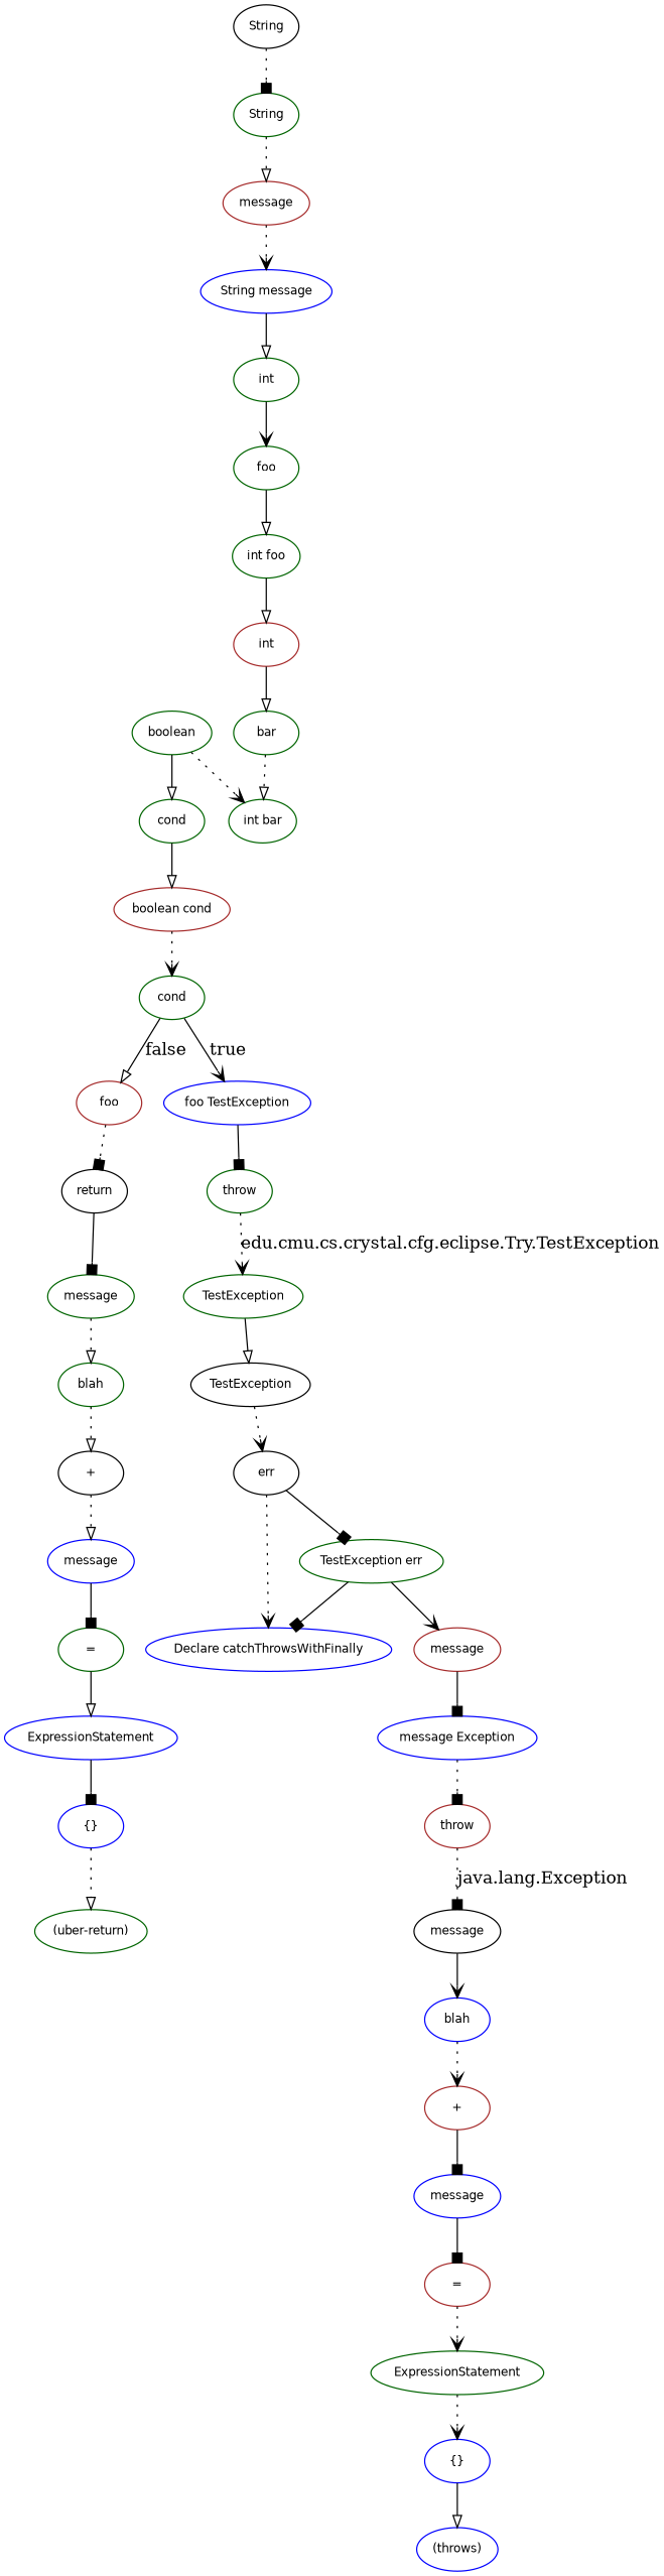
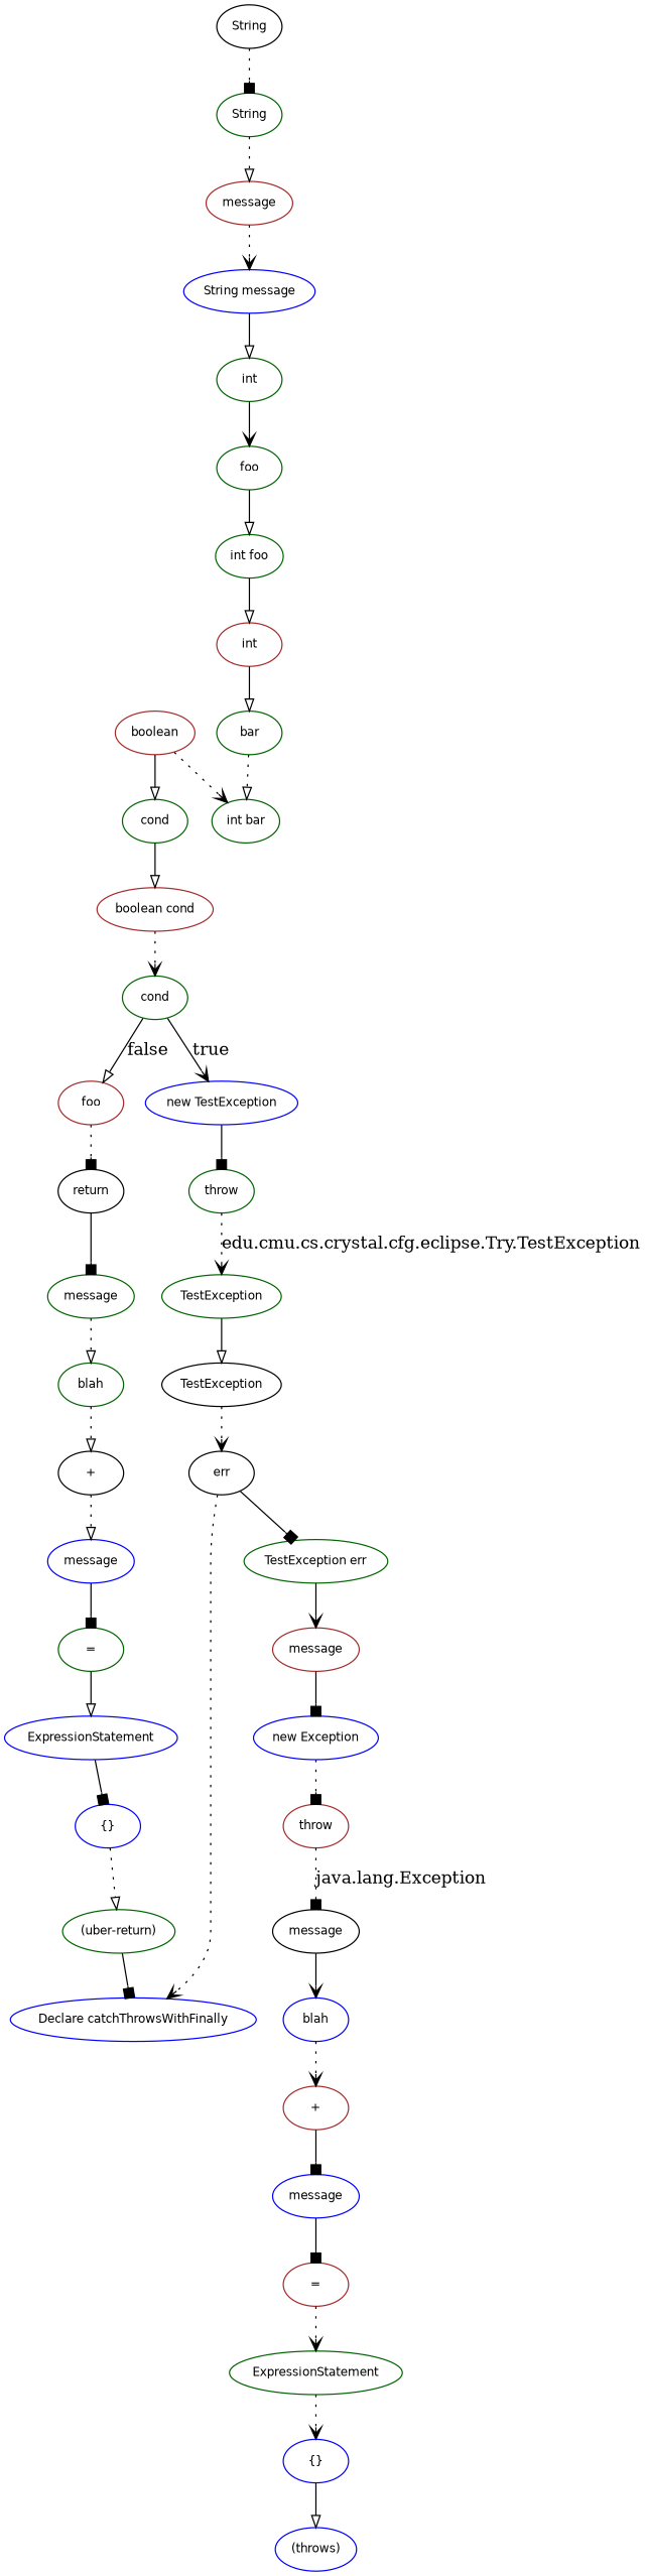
  digraph {
    node [color=darkgreen fontname=Helvetica fontsize=10]
    edge [arrowhead=onormal style=solid]
    n1 [color=black label=err]
    n2 [label="TestException err"]
    n3 [color=blue label="Declare catchThrowsWithFinally"]
    n4 [color=brown label=message]
    n5 [label=TestException]
    n6 [color=black label=TestException]
    n7 [color=blue label="{}"]
    n8 [label="(uber-return)"]
    n9 [color=blue label=ExpressionStatement]
-   n10 [color=blue label="message Exception"]
+   n10 [color=blue label="new Exception"]
    n11 [label="="]
    n12 [color=blue label=message]
    n13 [color=black label="+"]
    n14 [label=blah]
    n15 [label=message]
    n16 [color=brown label=foo]
    n17 [color=black label=return]
    n18 [label=int]
    n19 [label=foo]
    n20 [label="int foo"]
    n21 [color=brown label=int]
    n22 [label=bar]
    n23 [color=brown label=message]
    n24 [color=blue label="String message"]
    n25 [color=black label=String]
    n26 [label=String]
    n27 [label=cond]
    n28 [color=brown label="boolean cond"]
    n29 [label=cond]
-   n30 [color=blue label="foo TestException"]
+   n30 [color=blue label="new TestException"]
    n31 [label=throw]
-   n32 [label=boolean]
+   n32 [color=brown label=boolean]
    n33 [label="int bar"]
    n34 [color=blue label="(throws)"]
    n35 [color=blue label="{}"]
    n36 [label=ExpressionStatement]
    n37 [color=brown label="="]
    n38 [color=blue label=message]
    n39 [color=brown label="+"]
    n40 [color=blue label=blah]
    n41 [color=black label=message]
    n42 [color=brown label=throw]
    n1 -> n2 [arrowhead=box]
    n1 -> n3 [arrowhead=vee style=dotted]
    n2 -> n4 [arrowhead=vee]
    n4 -> n10 [arrowhead=box]
    n5 -> n6
    n6 -> n1 [arrowhead=vee style=dotted]
    n7 -> n8 [style=dotted]
-   n2 -> n3 [arrowhead=box]
+   n8 -> n3 [arrowhead=box]
    n9 -> n7 [arrowhead=box]
    n10 -> n42 [arrowhead=box style=dotted]
    n11 -> n9
    n12 -> n11 [arrowhead=box]
    n13 -> n12 [style=dotted]
    n14 -> n13 [style=dotted]
    n15 -> n14 [style=dotted]
    n16 -> n17 [arrowhead=box style=dotted]
    n17 -> n15 [arrowhead=box]
    n18 -> n19 [arrowhead=vee]
    n19 -> n20
    n20 -> n21
    n21 -> n22
    n22 -> n33 [style=dotted]
    n23 -> n24 [arrowhead=vee style=dotted]
    n24 -> n18
    n25 -> n26 [arrowhead=box style=dotted]
    n26 -> n23 [style=dotted]
    n27 -> n28
    n28 -> n29 [arrowhead=vee style=dotted]
    n29 -> n16 [label=false]
    n29 -> n30 [arrowhead=vee label=true]
    n30 -> n31 [arrowhead=box]
    n31 -> n5 [arrowhead=vee label="edu.cmu.cs.crystal.cfg.eclipse.Try.TestException" style=dotted]
    n32 -> n27
    n32 -> n33 [arrowhead=vee style=dotted]
    n35 -> n34
    n36 -> n35 [arrowhead=vee style=dotted]
    n37 -> n36 [arrowhead=vee style=dotted]
    n38 -> n37 [arrowhead=box]
    n39 -> n38 [arrowhead=box]
    n40 -> n39 [arrowhead=vee style=dotted]
    n41 -> n40 [arrowhead=vee]
    n42 -> n41 [arrowhead=box label="java.lang.Exception" style=dotted]
  }
